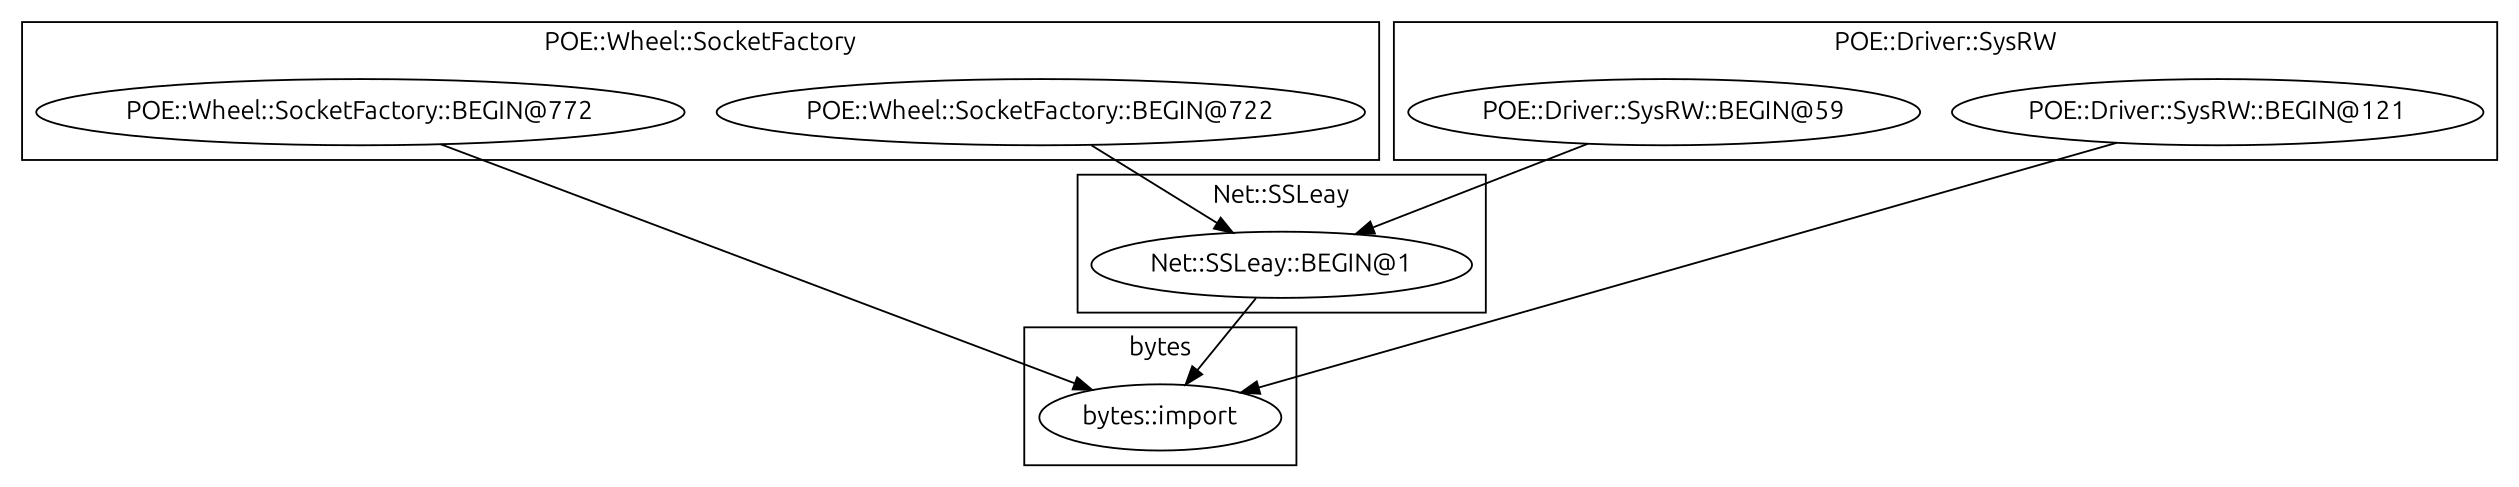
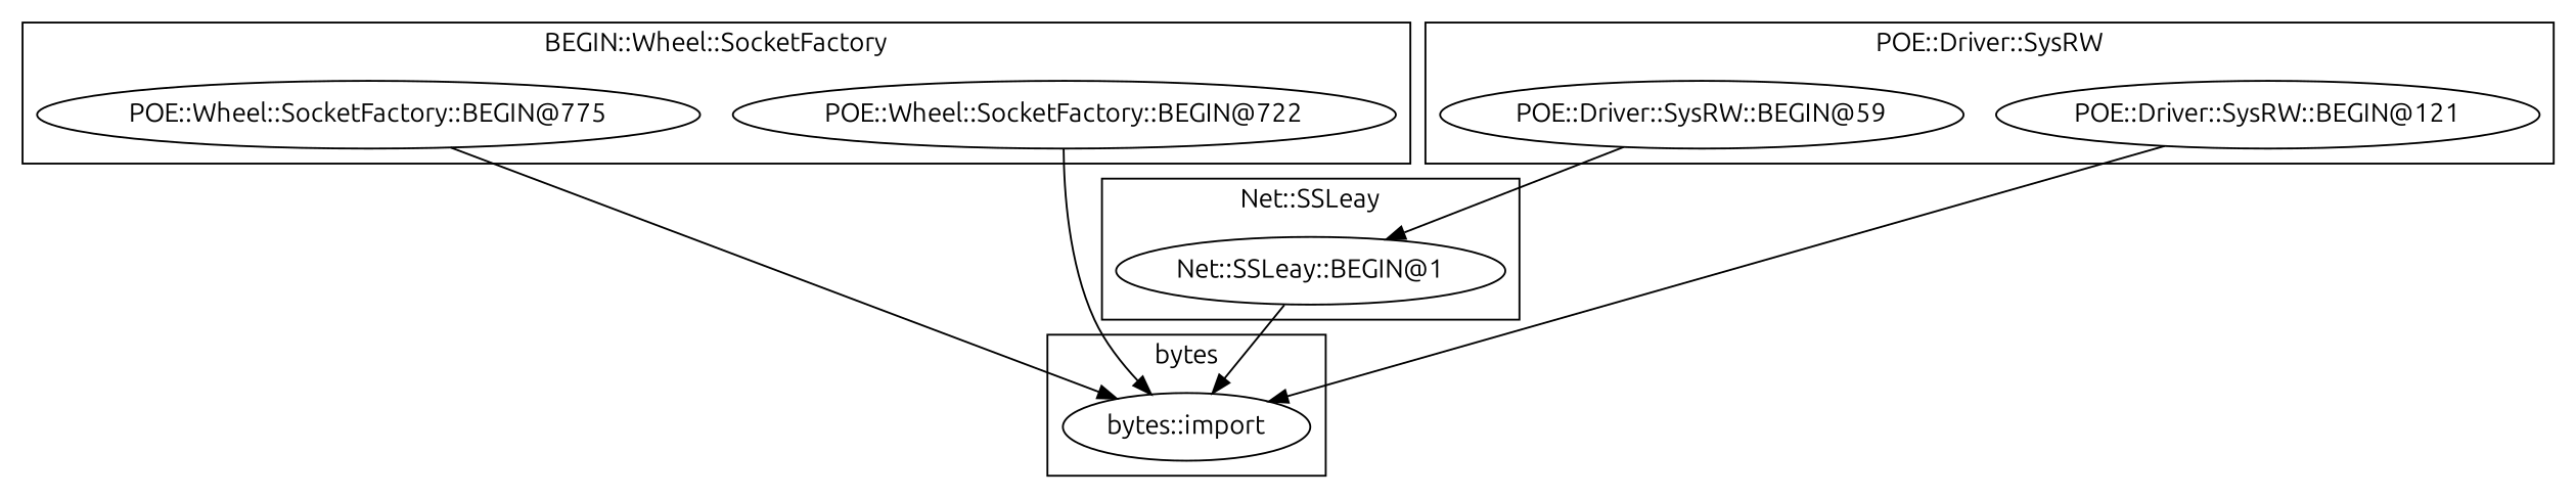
  digraph {
    fontname=Ubuntu
    node [fontname=Ubuntu]
    edge [fontname=Ubuntu]
    n1 [label="POE::Wheel::SocketFactory::BEGIN@722"]
-   "POE::Wheel::SocketFactory::BEGIN@775" [label="POE::Wheel::SocketFactory::BEGIN@772"]
+   "POE::Wheel::SocketFactory::BEGIN@775"
    "POE::Driver::SysRW::BEGIN@59"
    "POE::Driver::SysRW::BEGIN@121"
    "bytes::import"
    "Net::SSLeay::BEGIN@1"
    subgraph cluster_1 {
-     label="POE::Wheel::SocketFactory"
+     label="BEGIN::Wheel::SocketFactory"
      n1
      "POE::Wheel::SocketFactory::BEGIN@775"
    }
    subgraph cluster_2 {
      label="POE::Driver::SysRW"
      "POE::Driver::SysRW::BEGIN@59"
      "POE::Driver::SysRW::BEGIN@121"
    }
    subgraph cluster_3 {
      label=bytes
      "bytes::import"
    }
    subgraph cluster_4 {
      label="Net::SSLeay"
      "Net::SSLeay::BEGIN@1"
    }
-   n1 -> "Net::SSLeay::BEGIN@1"
+   n1 -> "bytes::import"
    "POE::Wheel::SocketFactory::BEGIN@775" -> "bytes::import"
    "POE::Driver::SysRW::BEGIN@59" -> "Net::SSLeay::BEGIN@1"
    "POE::Driver::SysRW::BEGIN@121" -> "bytes::import"
    "Net::SSLeay::BEGIN@1" -> "bytes::import"
  }
